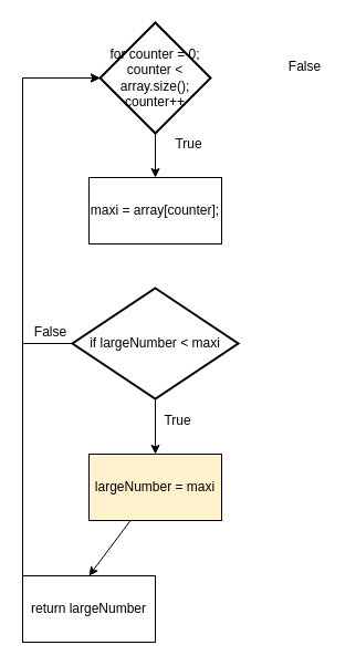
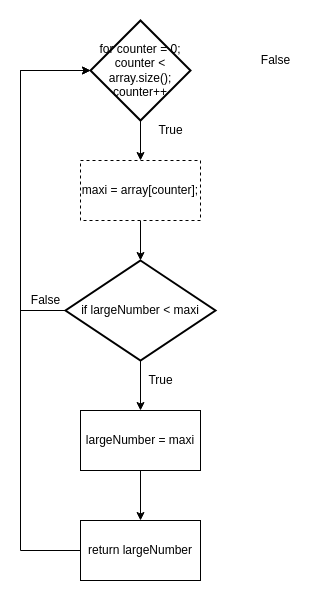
  <mxCell id="0" />
  <mxCell id="1" parent="0" />
  <mxCell id="2" value="False" style="text;html=1;resizable=0;autosize=1;align=center;verticalAlign=middle;points=[];fillColor=none;strokeColor=none;rounded=0;" parent="1" vertex="1"><mxGeometry x="250" y="50" width="50" height="20" as="geometry" /></mxCell>
  <mxCell id="3" value="True" style="text;html=1;resizable=0;autosize=1;align=center;verticalAlign=middle;points=[];fillColor=none;strokeColor=none;rounded=0;" parent="1" vertex="1"><mxGeometry x="150" y="120" width="40" height="20" as="geometry" /></mxCell>
  <mxCell id="4" style="edgeStyle=none;html=1;" edge="1" parent="1" source="5" target="7"><mxGeometry relative="1" as="geometry" /></mxCell>
  <mxCell id="5" value="for&amp;nbsp;counter = 0; counter &amp;lt; array.size(); counter++" style="strokeWidth=2;html=1;shape=mxgraph.flowchart.decision;whiteSpace=wrap;" vertex="1" parent="1"><mxGeometry x="90" y="20" width="100" height="100" as="geometry" /></mxCell>
- <mxCell id="7" value="maxi = array[counter];" style="rounded=0;whiteSpace=wrap;html=1;" vertex="1" parent="1"><mxGeometry x="80" y="160" width="120" height="60" as="geometry" /></mxCell>
+ <mxCell id="6" style="edgeStyle=none;html=1;entryX=0.5;entryY=0;entryDx=0;entryDy=0;entryPerimeter=0;" edge="1" parent="1" source="7" target="10"><mxGeometry relative="1" as="geometry" /></mxCell>
+ <mxCell id="7" value="maxi = array[counter];" style="rounded=0;whiteSpace=wrap;html=1;dashed=1;" vertex="1" parent="1"><mxGeometry x="80" y="160" width="120" height="60" as="geometry" /></mxCell>
  <mxCell id="8" style="edgeStyle=none;html=1;entryX=0.5;entryY=0;entryDx=0;entryDy=0;" edge="1" parent="1" source="10" target="12"><mxGeometry relative="1" as="geometry" /></mxCell>
  <mxCell id="9" style="edgeStyle=orthogonalEdgeStyle;rounded=0;html=1;entryX=0;entryY=0.5;entryDx=0;entryDy=0;entryPerimeter=0;" edge="1" parent="1" source="10" target="5"><mxGeometry relative="1" as="geometry"><Array as="points"><mxPoint x="20" y="310" /><mxPoint x="20" y="70" /></Array></mxGeometry></mxCell>
  <mxCell id="10" value="if largeNumber &amp;lt; maxi" style="strokeWidth=2;html=1;shape=mxgraph.flowchart.decision;whiteSpace=wrap;" vertex="1" parent="1"><mxGeometry x="65" y="260" width="150" height="100" as="geometry" /></mxCell>
  <mxCell id="11" style="edgeStyle=none;html=1;entryX=0.5;entryY=0;entryDx=0;entryDy=0;" edge="1" parent="1" source="12" target="14"><mxGeometry relative="1" as="geometry" /></mxCell>
- <mxCell id="12" value="largeNumber = maxi" style="rounded=0;whiteSpace=wrap;html=1;fillColor=#fff2cc;" vertex="1" parent="1"><mxGeometry x="80" y="410" width="120" height="60" as="geometry" /></mxCell>
+ <mxCell id="12" value="largeNumber = maxi" style="rounded=0;whiteSpace=wrap;html=1;" vertex="1" parent="1"><mxGeometry x="80" y="410" width="120" height="60" as="geometry" /></mxCell>
  <mxCell id="13" style="edgeStyle=orthogonalEdgeStyle;rounded=0;html=1;entryX=0;entryY=0.5;entryDx=0;entryDy=0;entryPerimeter=0;" edge="1" parent="1" source="14" target="5"><mxGeometry relative="1" as="geometry"><Array as="points"><mxPoint x="20" y="550" /><mxPoint x="20" y="70" /></Array></mxGeometry></mxCell>
- <mxCell id="14" value="return largeNumber" style="rounded=0;whiteSpace=wrap;html=1;" vertex="1" parent="1"><mxGeometry x="20" y="520" width="120" height="60" as="geometry" /></mxCell>
+ <mxCell id="14" value="return largeNumber" style="rounded=0;whiteSpace=wrap;html=1;" vertex="1" parent="1"><mxGeometry x="80" y="520" width="120" height="60" as="geometry" /></mxCell>
  <mxCell id="15" value="True" style="text;html=1;resizable=0;autosize=1;align=center;verticalAlign=middle;points=[];fillColor=none;strokeColor=none;rounded=0;" vertex="1" parent="1"><mxGeometry x="140" y="370" width="40" height="20" as="geometry" /></mxCell>
  <mxCell id="16" value="False" style="text;html=1;resizable=0;autosize=1;align=center;verticalAlign=middle;points=[];fillColor=none;strokeColor=none;rounded=0;" vertex="1" parent="1"><mxGeometry x="20" y="290" width="50" height="20" as="geometry" /></mxCell>
